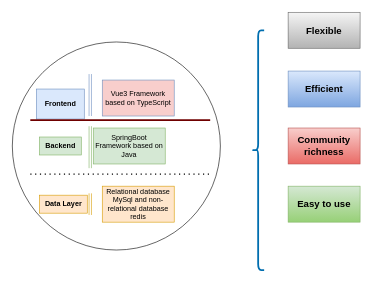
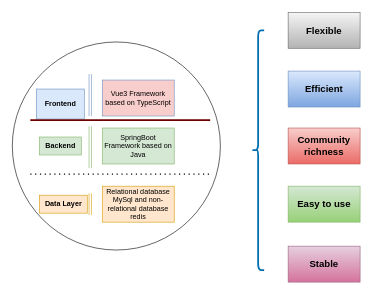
  <mxCell id="0" />
  <mxCell id="1" parent="0" />
  <mxCell id="2" value="" style="ellipse;whiteSpace=wrap;html=1;aspect=fixed;" vertex="1" parent="1"><mxGeometry x="20" y="69.5" width="347" height="347" as="geometry" /></mxCell>
  <mxCell id="3" value="" style="shape=link;html=1;rounded=0;fillColor=#dae8fc;strokeColor=#6c8ebf;" edge="1" parent="1"><mxGeometry relative="1" as="geometry"><mxPoint x="150" y="123" as="sourcePoint" /><mxPoint x="150" y="193" as="targetPoint" /></mxGeometry></mxCell>
  <mxCell id="4" value="&lt;b&gt;Frontend&lt;/b&gt;" style="text;html=1;align=center;verticalAlign=middle;resizable=0;points=[];autosize=1;strokeColor=#6c8ebf;fillColor=#dae8fc;" vertex="1" parent="1"><mxGeometry x="60" y="148" width="80" height="50" as="geometry" /></mxCell>
  <mxCell id="5" value="" style="shape=link;html=1;rounded=0;fillColor=#d5e8d4;strokeColor=#82b366;" edge="1" parent="1"><mxGeometry relative="1" as="geometry"><mxPoint x="150" y="210" as="sourcePoint" /><mxPoint x="150" y="280" as="targetPoint" /></mxGeometry></mxCell>
  <mxCell id="6" value="&lt;b&gt;Backend&lt;/b&gt;" style="text;html=1;align=center;verticalAlign=middle;resizable=0;points=[];autosize=1;strokeColor=#82b366;fillColor=#d5e8d4;" vertex="1" parent="1"><mxGeometry x="65" y="228" width="70" height="30" as="geometry" /></mxCell>
  <mxCell id="7" value="" style="shape=link;html=1;rounded=0;fillColor=#ffe6cc;strokeColor=#d79b00;" edge="1" parent="1"><mxGeometry relative="1" as="geometry"><mxPoint x="150" y="322" as="sourcePoint" /><mxPoint x="150" y="358" as="targetPoint" /></mxGeometry></mxCell>
  <mxCell id="8" value="&lt;b&gt;Data Layer&lt;/b&gt;" style="text;html=1;align=center;verticalAlign=middle;resizable=0;points=[];autosize=1;strokeColor=#d79b00;fillColor=#ffe6cc;" vertex="1" parent="1"><mxGeometry x="65" y="325" width="80" height="30" as="geometry" /></mxCell>
  <mxCell id="9" value="Vue3 Framework based on TypeScript" style="rounded=0;whiteSpace=wrap;html=1;fillColor=#f8cecc;strokeColor=#6c8ebf;" vertex="1" parent="1"><mxGeometry x="170" y="133" width="120" height="60" as="geometry" /></mxCell>
- <mxCell id="10" value="SpringBoot Framework based on Java" style="rounded=0;whiteSpace=wrap;html=1;fillColor=#d5e8d4;strokeColor=#82b366;" vertex="1" parent="1"><mxGeometry x="155" y="213" width="120" height="60" as="geometry" /></mxCell>
+ <mxCell id="10" value="SpringBoot Framework based on Java" style="rounded=0;whiteSpace=wrap;html=1;fillColor=#d5e8d4;strokeColor=#82b366;" vertex="1" parent="1"><mxGeometry x="170" y="213" width="120" height="60" as="geometry" /></mxCell>
  <mxCell id="11" value="Relational database MySql and non-relational database redis" style="rounded=0;whiteSpace=wrap;html=1;fillColor=#ffe6cc;strokeColor=#d79b00;" vertex="1" parent="1"><mxGeometry x="170" y="310" width="120" height="60" as="geometry" /></mxCell>
  <mxCell id="12" value="" style="endArrow=none;dashed=1;html=1;dashPattern=1 3;strokeWidth=2;rounded=0;" edge="1" parent="1"><mxGeometry width="50" height="50" relative="1" as="geometry"><mxPoint x="50" y="290" as="sourcePoint" /><mxPoint x="350" y="290" as="targetPoint" /></mxGeometry></mxCell>
  <mxCell id="13" value="" style="endArrow=none;html=1;rounded=0;strokeWidth=3;fillColor=#a20025;strokeColor=#6F0000;" edge="1" parent="1"><mxGeometry width="50" height="50" relative="1" as="geometry"><mxPoint x="50" y="200" as="sourcePoint" /><mxPoint x="350" y="200" as="targetPoint" /></mxGeometry></mxCell>
  <mxCell id="14" value="&lt;b&gt;&lt;font color=&quot;#000000&quot; style=&quot;font-size: 16px;&quot;&gt;Efficient&lt;/font&gt;&lt;/b&gt;" style="rounded=0;whiteSpace=wrap;html=1;fillColor=#dae8fc;strokeColor=#6c8ebf;gradientColor=#7ea6e0;" vertex="1" parent="1"><mxGeometry x="480" y="118" width="120" height="60" as="geometry" /></mxCell>
  <mxCell id="15" value="&lt;font style=&quot;font-size: 16px;&quot;&gt;&lt;b&gt;Easy to use&lt;/b&gt;&lt;/font&gt;" style="rounded=0;whiteSpace=wrap;html=1;fillColor=#d5e8d4;gradientColor=#97d077;strokeColor=#82b366;" vertex="1" parent="1"><mxGeometry x="480" y="310" width="120" height="60" as="geometry" /></mxCell>
  <mxCell id="16" value="Flexible" style="rounded=0;whiteSpace=wrap;html=1;fillColor=#f5f5f5;strokeColor=#666666;fontStyle=1;fontSize=16;gradientColor=#b3b3b3;" vertex="1" parent="1"><mxGeometry x="480" y="20" width="120" height="60" as="geometry" /></mxCell>
+ <mxCell id="17" value="&lt;font style=&quot;font-size: 16px;&quot;&gt;&lt;b&gt;Stable&lt;/b&gt;&lt;/font&gt;" style="rounded=0;whiteSpace=wrap;html=1;fillColor=#e6d0de;gradientColor=#d5739d;strokeColor=#996185;" vertex="1" parent="1"><mxGeometry x="480" y="410" width="120" height="60" as="geometry" /></mxCell>
  <mxCell id="18" value="&lt;b&gt;&lt;font style=&quot;font-size: 16px;&quot;&gt;Community richness&lt;/font&gt;&lt;/b&gt;" style="rounded=0;whiteSpace=wrap;html=1;fillColor=#f8cecc;strokeColor=#b85450;gradientColor=#ea6b66;" vertex="1" parent="1"><mxGeometry x="480" y="213" width="120" height="60" as="geometry" /></mxCell>
  <mxCell id="19" value="" style="shape=curlyBracket;whiteSpace=wrap;html=1;rounded=1;labelPosition=left;verticalLabelPosition=middle;align=right;verticalAlign=middle;strokeWidth=3;fillColor=#1ba1e2;fontColor=#ffffff;strokeColor=#006EAF;" vertex="1" parent="1"><mxGeometry x="420" y="50" width="20" height="400" as="geometry" /></mxCell>
